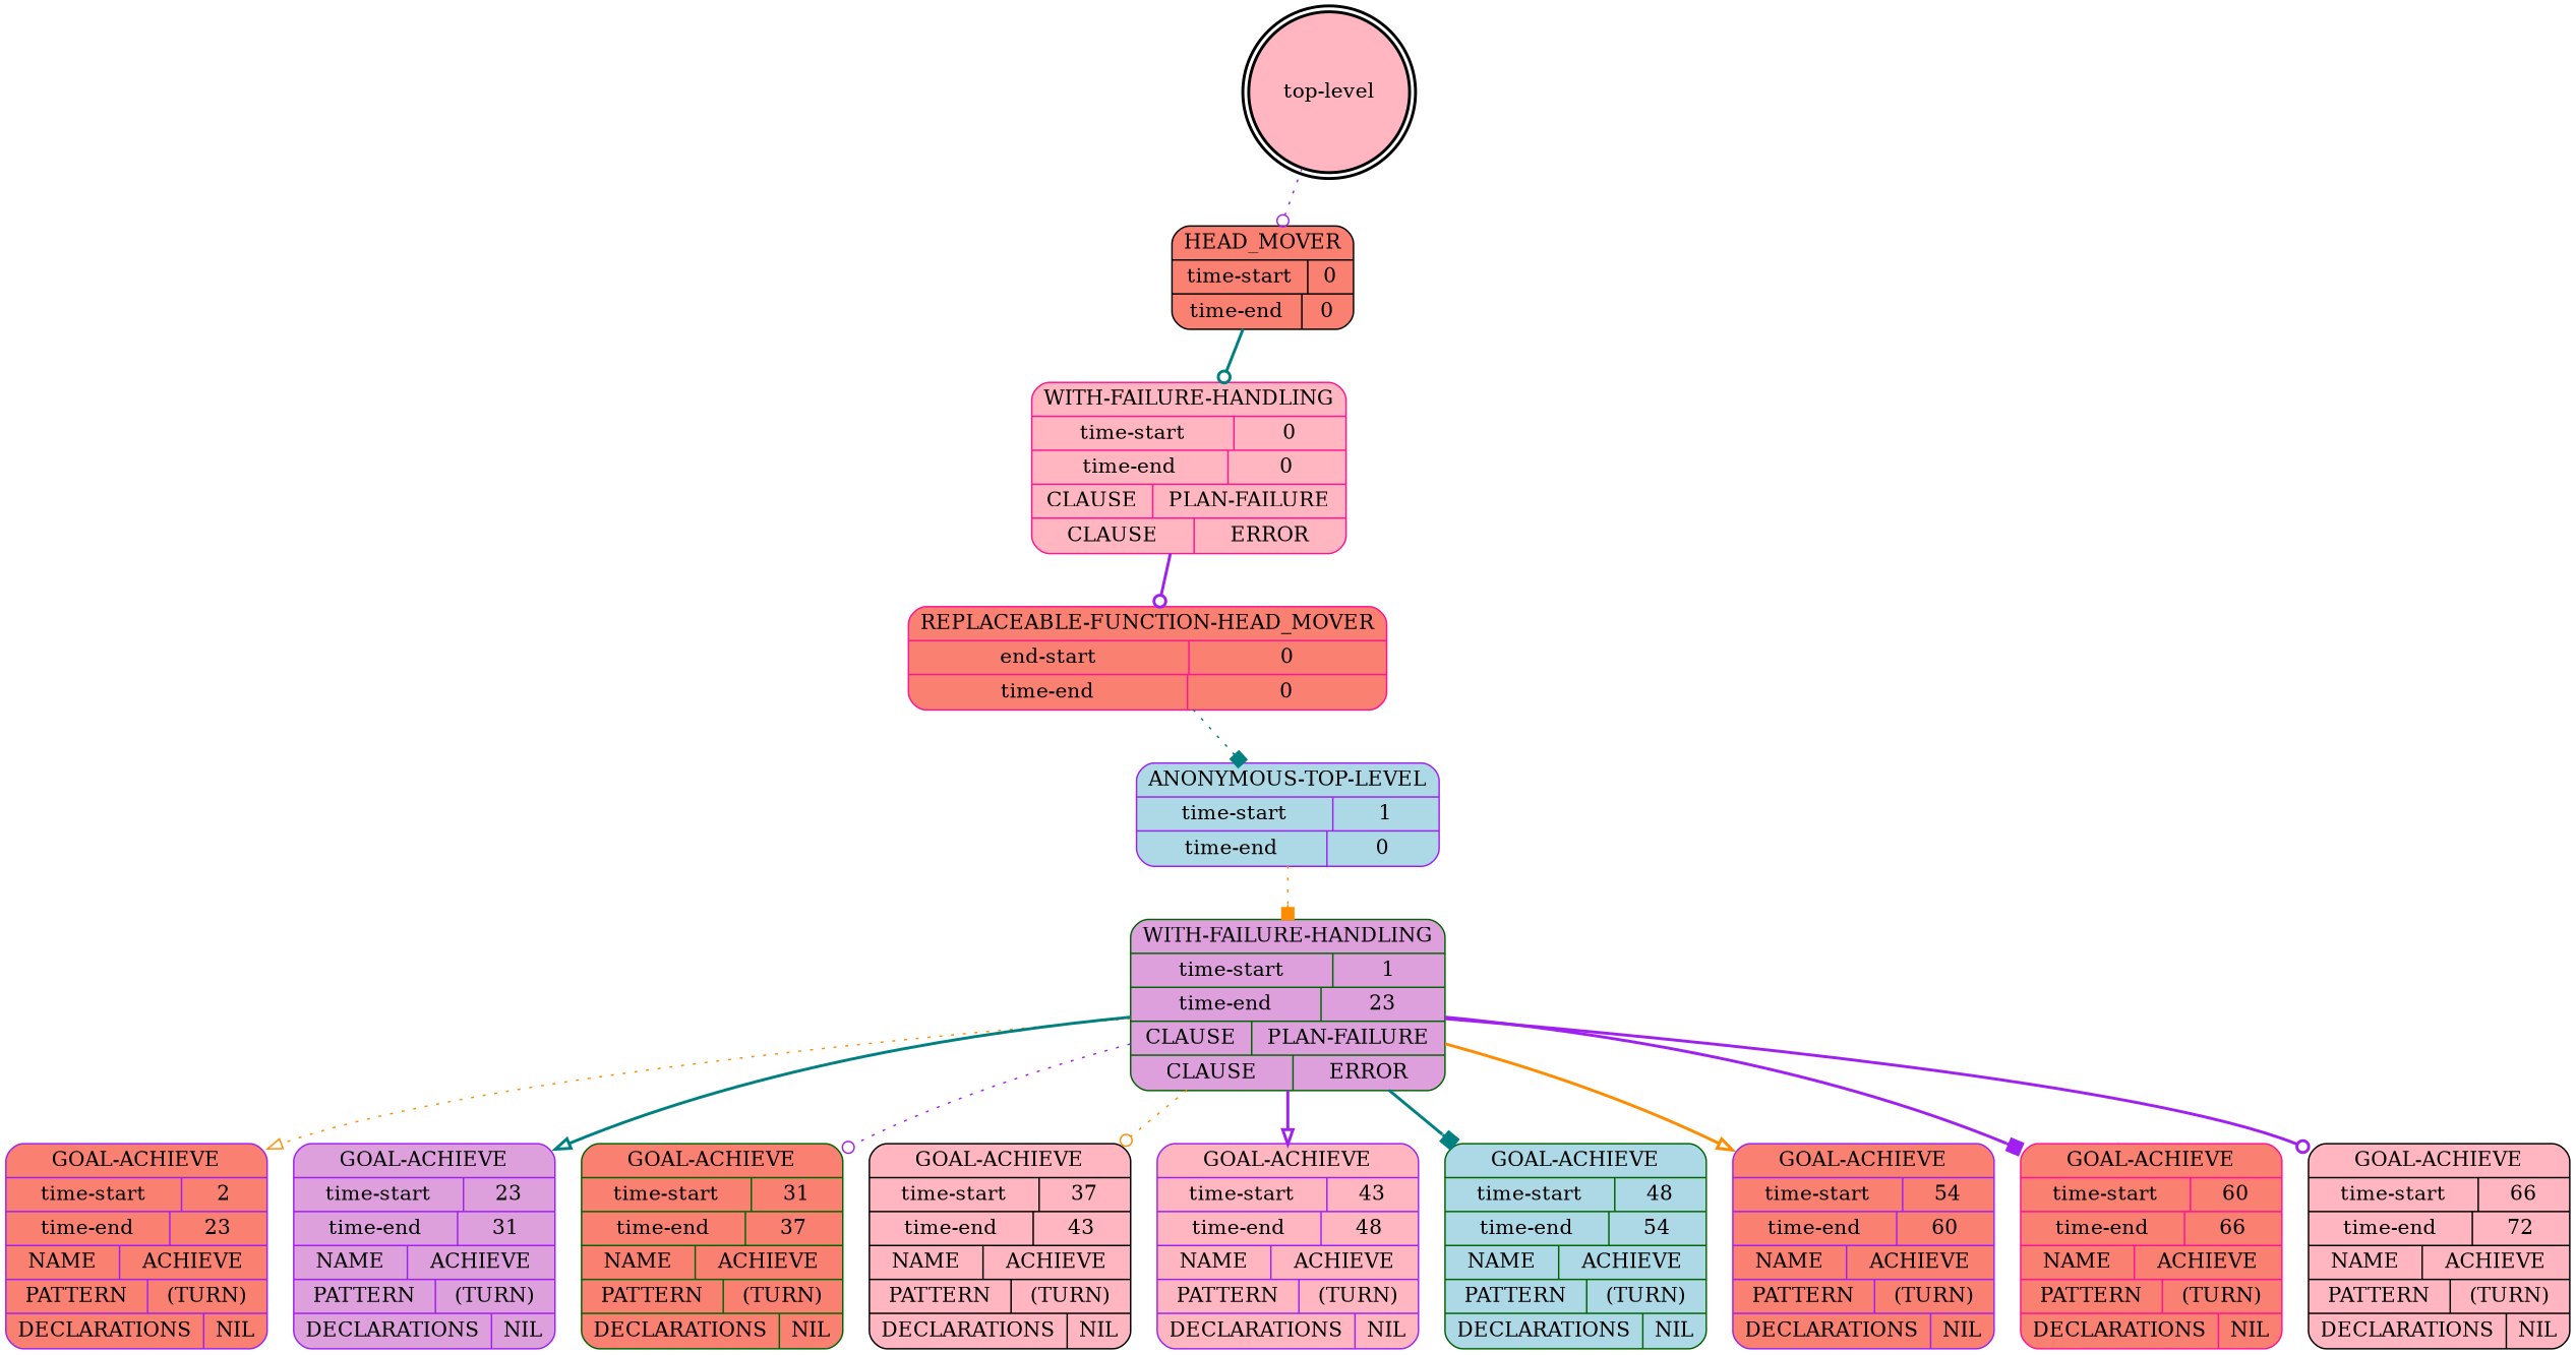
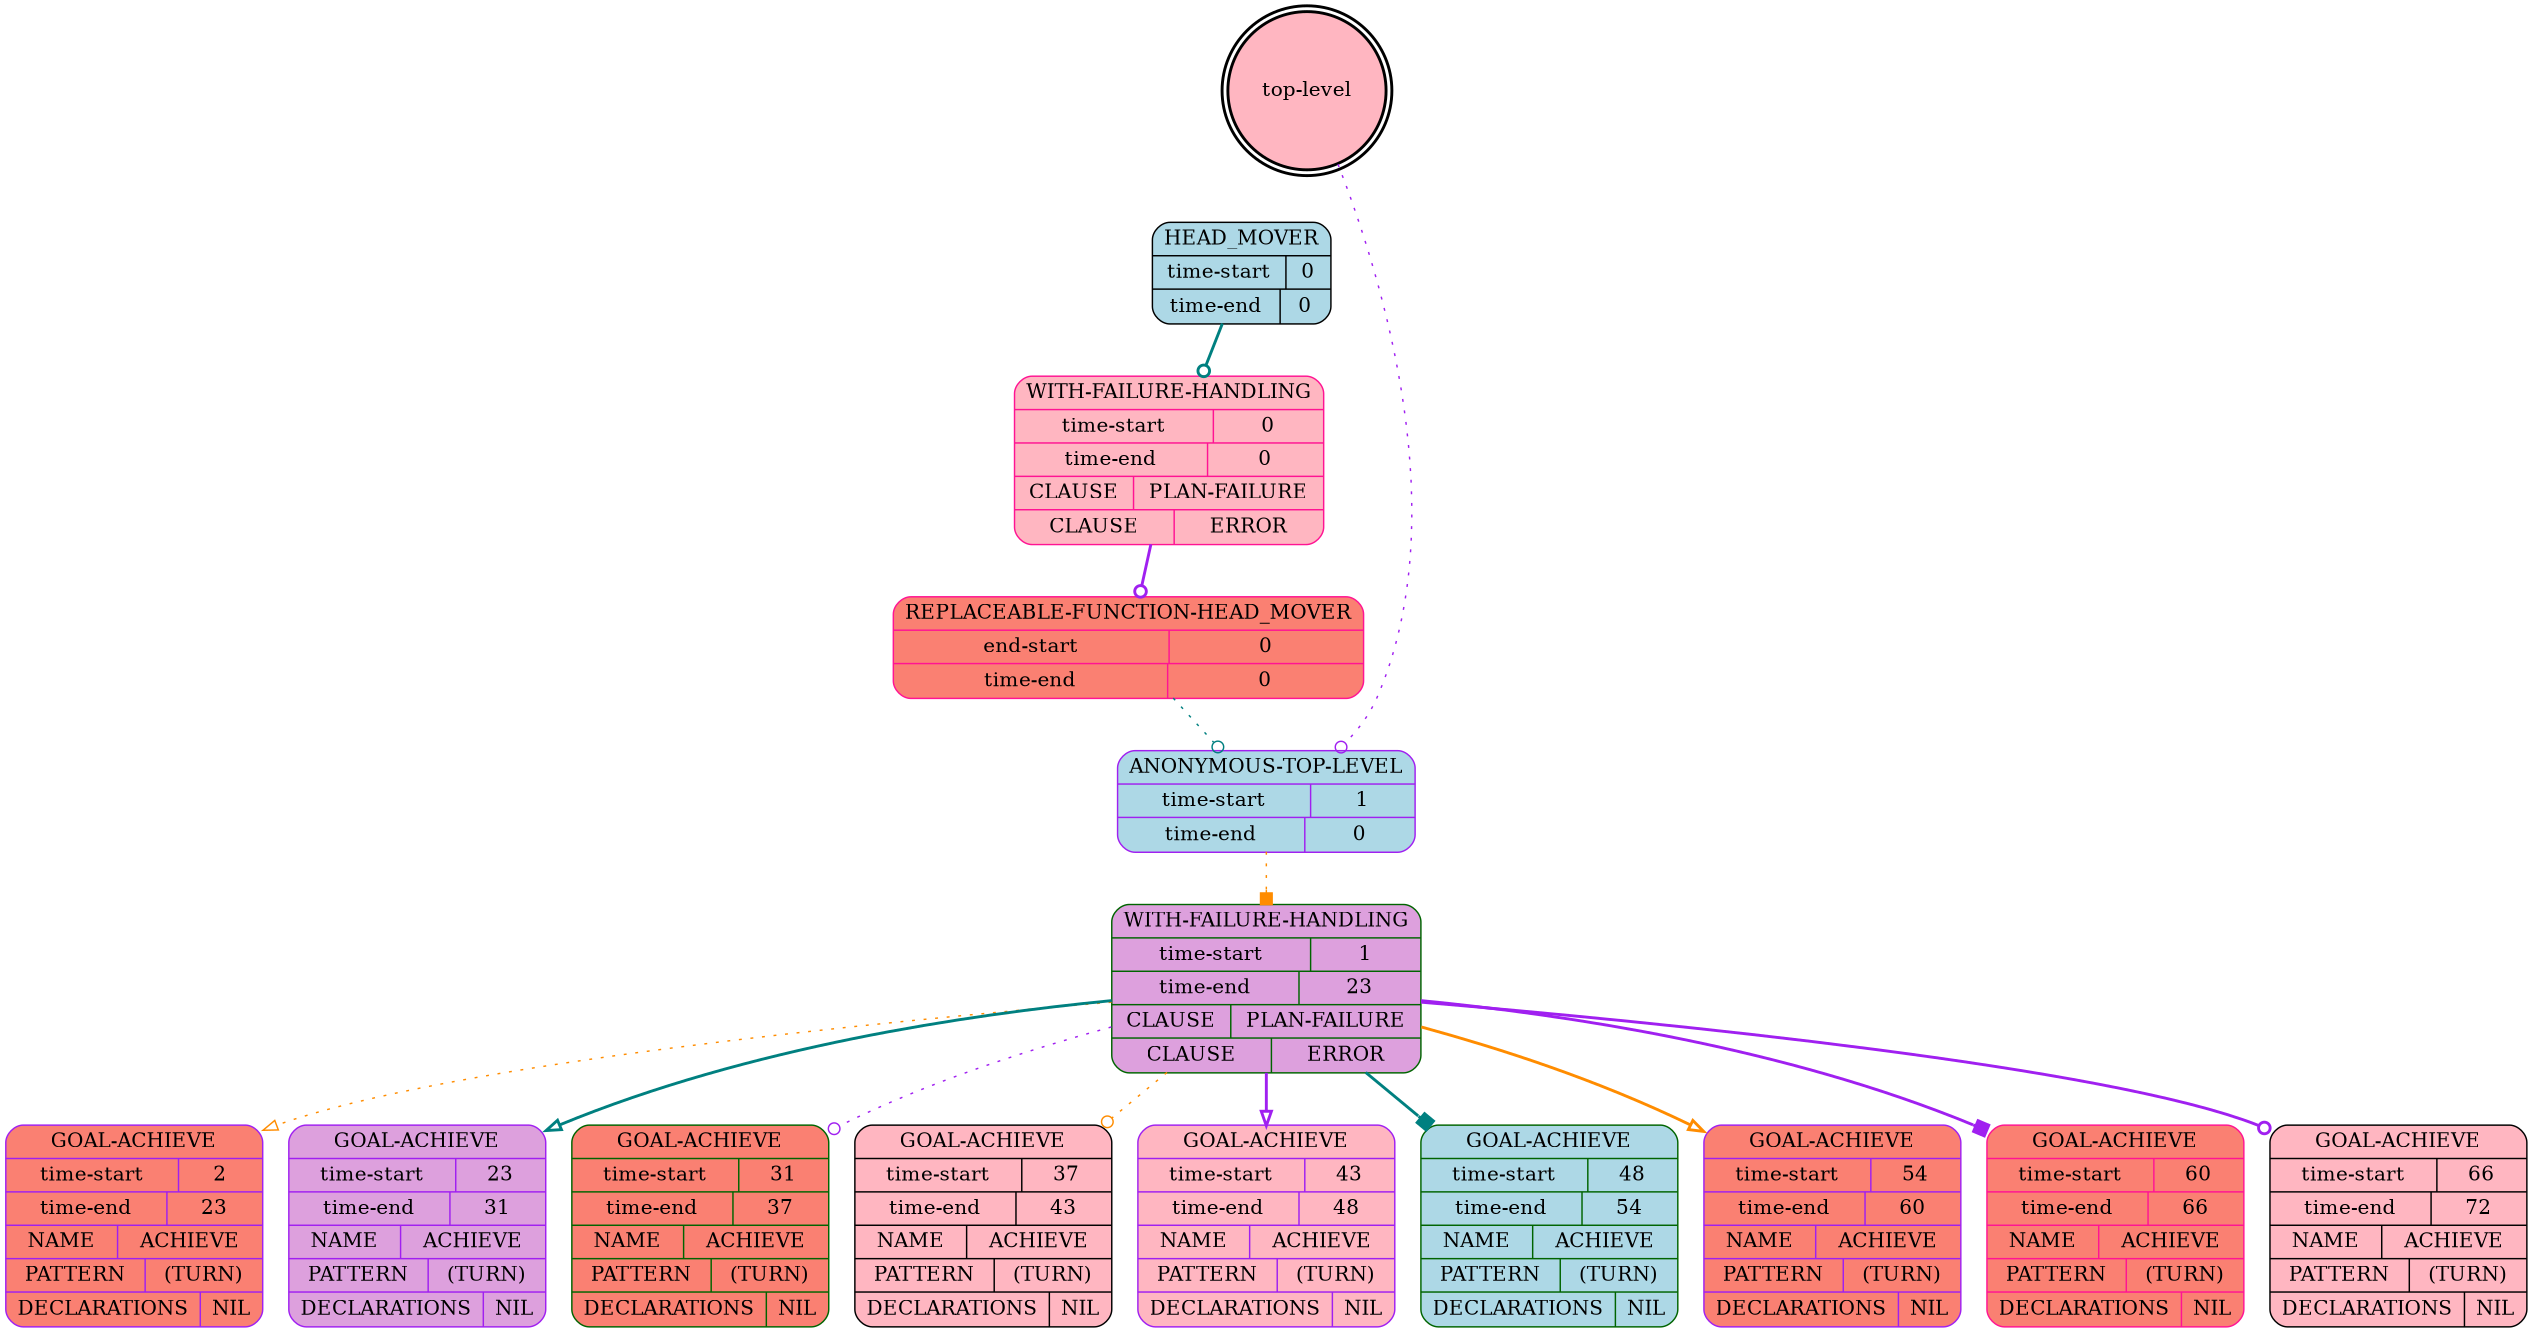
  digraph {
    node [color=purple fillcolor=salmon shape=Mrecord style=filled]
    edge [arrowhead=odot color=purple style=bold]
    n1 [color=black fillcolor=lightpink label="top-level" shape=doublecircle style="bold,filled"]
-   n2 [color=black label="{HEAD_MOVER|{time-start | 0}|{time-end | 0}}"]
+   n2 [color=black fillcolor=lightblue label="{HEAD_MOVER|{time-start | 0}|{time-end | 0}}"]
    n3 [color=deeppink fillcolor=lightpink label="{WITH-FAILURE-HANDLING|{time-start | 0}|{time-end | 0}|{CLAUSE | PLAN-FAILURE}|{CLAUSE | ERROR}}"]
    n4 [color=deeppink label="{REPLACEABLE-FUNCTION-HEAD_MOVER|{end-start | 0}|{time-end | 0}}"]
    n5 [fillcolor=lightblue label="{ANONYMOUS-TOP-LEVEL|{time-start | 1}|{time-end | 0}}"]
    n6 [color=darkgreen fillcolor=plum label="{WITH-FAILURE-HANDLING|{time-start | 1}|{time-end | 23}|{CLAUSE | PLAN-FAILURE}|{CLAUSE | ERROR}}"]
    n7 [label="{GOAL-ACHIEVE|{time-start | 2}|{time-end | 23}|{NAME | ACHIEVE}|{PATTERN | (TURN)}|{DECLARATIONS | NIL}}"]
    n8 [fillcolor=plum label="{GOAL-ACHIEVE|{time-start | 23}|{time-end | 31}|{NAME | ACHIEVE}|{PATTERN | (TURN)}|{DECLARATIONS | NIL}}"]
    n9 [color=darkgreen label="{GOAL-ACHIEVE|{time-start | 31}|{time-end | 37}|{NAME | ACHIEVE}|{PATTERN | (TURN)}|{DECLARATIONS | NIL}}"]
    n10 [color=black fillcolor=lightpink label="{GOAL-ACHIEVE|{time-start | 37}|{time-end | 43}|{NAME | ACHIEVE}|{PATTERN | (TURN)}|{DECLARATIONS | NIL}}"]
    n11 [fillcolor=lightpink label="{GOAL-ACHIEVE|{time-start | 43}|{time-end | 48}|{NAME | ACHIEVE}|{PATTERN | (TURN)}|{DECLARATIONS | NIL}}"]
    n12 [color=darkgreen fillcolor=lightblue label="{GOAL-ACHIEVE|{time-start | 48}|{time-end | 54}|{NAME | ACHIEVE}|{PATTERN | (TURN)}|{DECLARATIONS | NIL}}"]
    n13 [label="{GOAL-ACHIEVE|{time-start | 54}|{time-end | 60}|{NAME | ACHIEVE}|{PATTERN | (TURN)}|{DECLARATIONS | NIL}}"]
    n14 [color=deeppink label="{GOAL-ACHIEVE|{time-start | 60}|{time-end | 66}|{NAME | ACHIEVE}|{PATTERN | (TURN)}|{DECLARATIONS | NIL}}"]
    n15 [color=black fillcolor=lightpink label="{GOAL-ACHIEVE|{time-start | 66}|{time-end | 72}|{NAME | ACHIEVE}|{PATTERN | (TURN)}|{DECLARATIONS | NIL}}"]
-   n1 -> n2 [style=dotted]
+   n1 -> n5 [style=dotted]
    n2 -> n3 [color=teal]
    n3 -> n4
-   n4 -> n5 [arrowhead=box color=teal style=dotted]
+   n4 -> n5 [color=teal style=dotted]
    n5 -> n6 [arrowhead=box color=darkorange style=dotted]
    n6 -> n7 [arrowhead=onormal color=darkorange style=dotted]
    n6 -> n8 [arrowhead=onormal color=teal]
    n6 -> n9 [style=dotted]
    n6 -> n10 [color=darkorange style=dotted]
    n6 -> n11 [arrowhead=onormal]
    n6 -> n12 [arrowhead=box color=teal]
    n6 -> n13 [arrowhead=onormal color=darkorange]
    n6 -> n14 [arrowhead=box]
    n6 -> n15
  }
